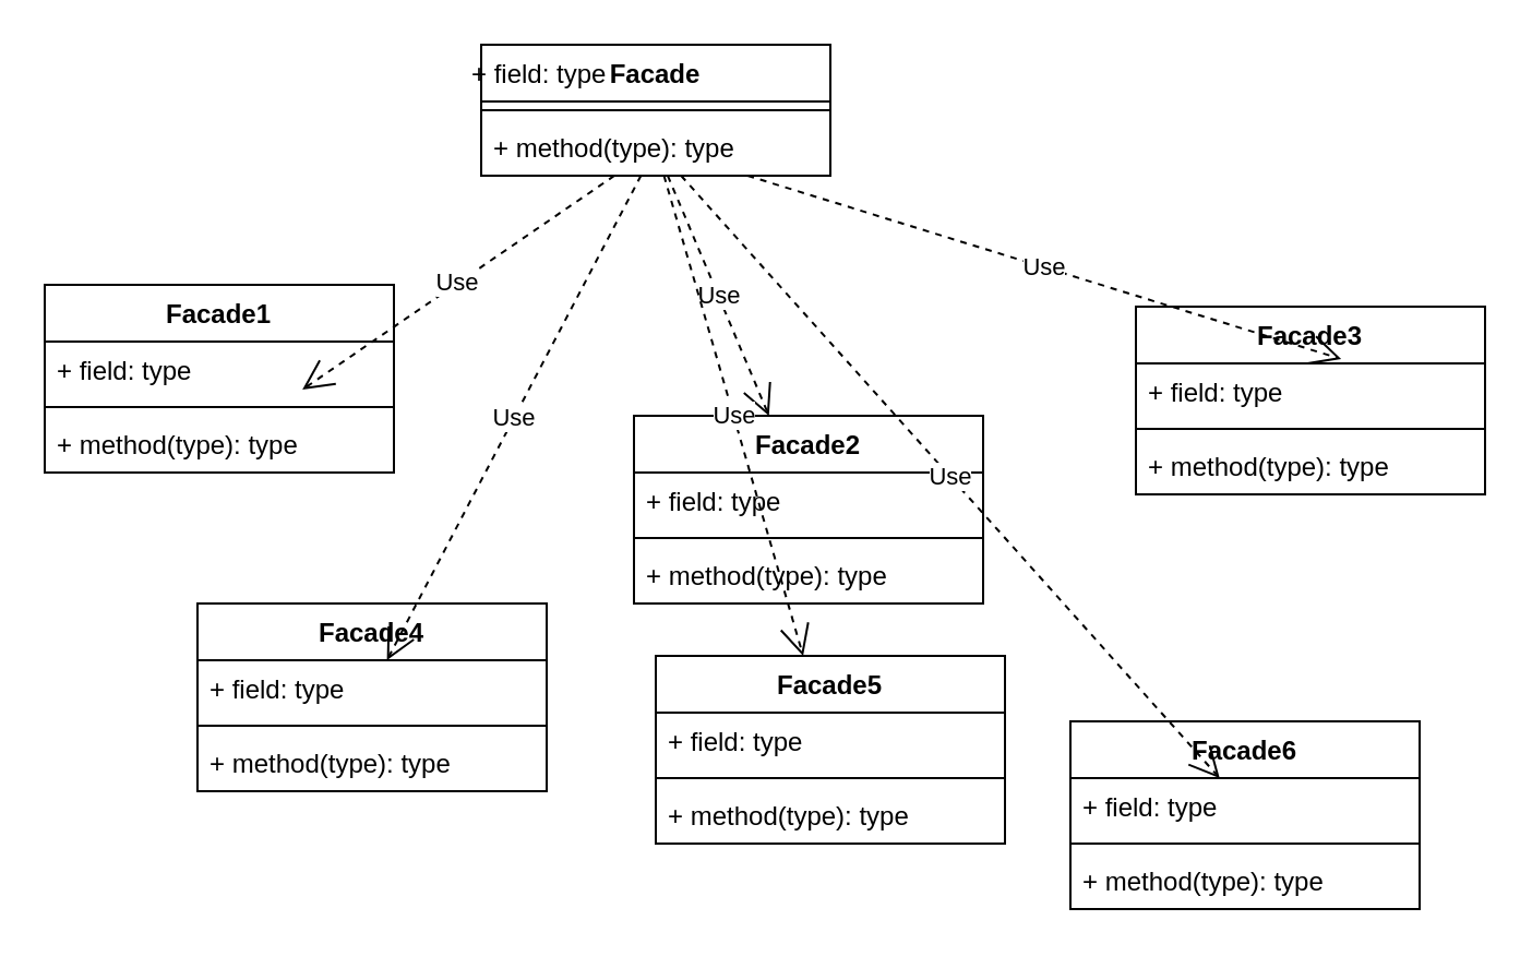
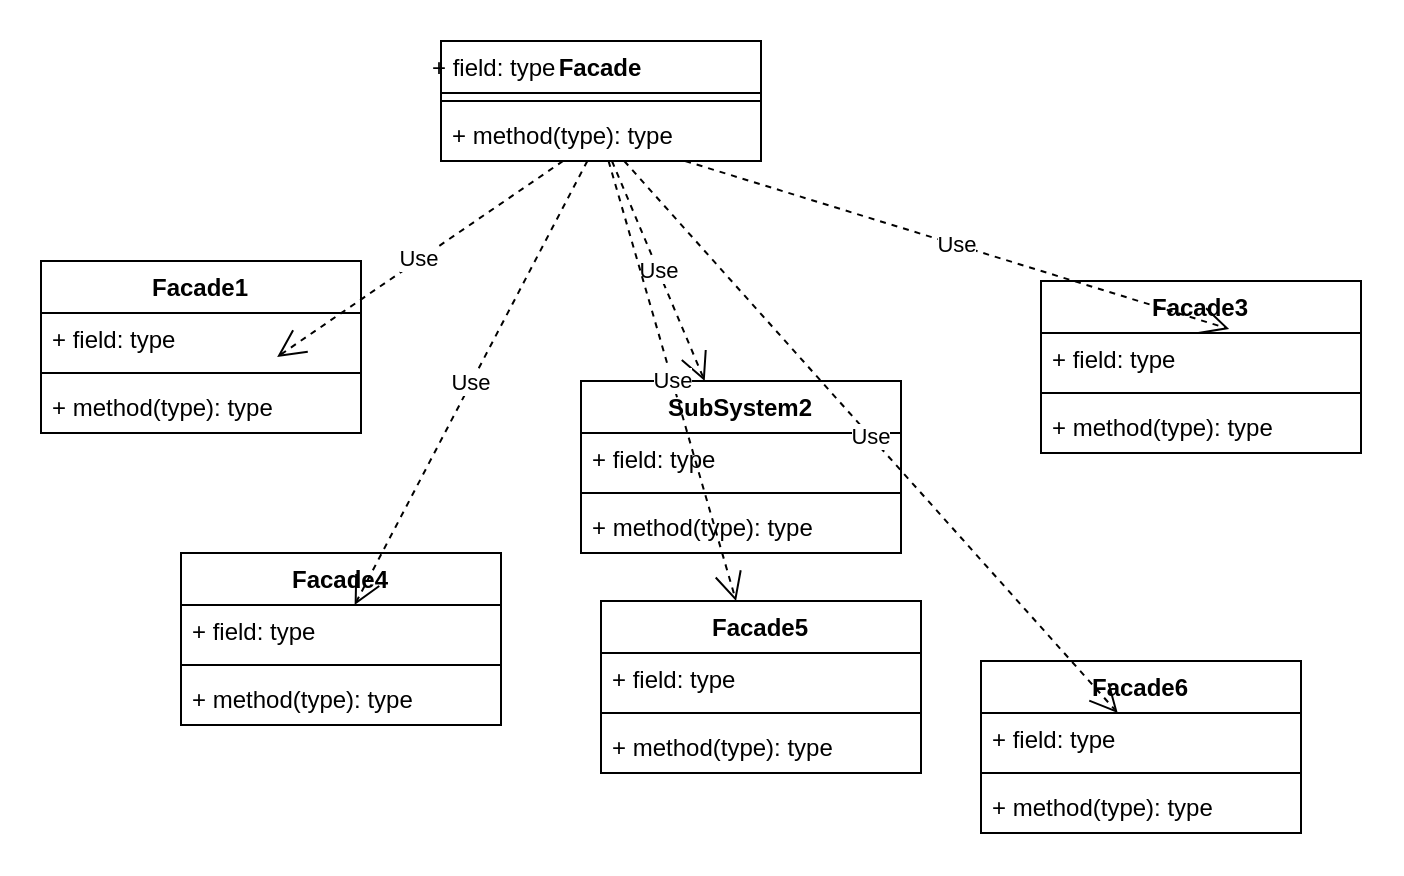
  <mxCell id="0" />
  <mxCell id="1" parent="0" />
  <mxCell id="2" value="Facade" style="swimlane;fontStyle=1;align=center;verticalAlign=top;childLayout=stackLayout;horizontal=1;startSize=26;horizontalStack=0;resizeParent=1;resizeParentMax=0;resizeLast=0;collapsible=1;marginBottom=0;whiteSpace=wrap;html=1;" vertex="1" parent="1"><mxGeometry x="220" y="20" width="160" height="60" as="geometry" /></mxCell>
  <mxCell id="3" value="" style="line;strokeWidth=1;fillColor=none;align=left;verticalAlign=middle;spacingTop=-1;spacingLeft=3;spacingRight=3;rotatable=0;labelPosition=right;points=[];portConstraint=eastwest;strokeColor=inherit;" vertex="1" parent="2"><mxGeometry y="26" width="160" height="8" as="geometry" /></mxCell>
  <mxCell id="4" value="+ method(type): type" style="text;strokeColor=none;fillColor=none;align=left;verticalAlign=top;spacingLeft=4;spacingRight=4;overflow=hidden;rotatable=0;points=[[0,0.5],[1,0.5]];portConstraint=eastwest;whiteSpace=wrap;html=1;" vertex="1" parent="2"><mxGeometry y="34" width="160" height="26" as="geometry" /></mxCell>
  <mxCell id="5" value="+ field: type" style="text;strokeColor=none;fillColor=none;align=left;verticalAlign=top;spacingLeft=4;spacingRight=4;overflow=hidden;rotatable=0;points=[[0,0.5],[1,0.5]];portConstraint=eastwest;whiteSpace=wrap;html=1;" vertex="1" parent="1"><mxGeometry x="210" y="20" width="160" height="26" as="geometry" /></mxCell>
  <mxCell id="6" value="Facade1&lt;div&gt;&lt;br&gt;&lt;/div&gt;" style="swimlane;fontStyle=1;align=center;verticalAlign=top;childLayout=stackLayout;horizontal=1;startSize=26;horizontalStack=0;resizeParent=1;resizeParentMax=0;resizeLast=0;collapsible=1;marginBottom=0;whiteSpace=wrap;html=1;" vertex="1" parent="1"><mxGeometry x="20" y="130" width="160" height="86" as="geometry" /></mxCell>
  <mxCell id="7" value="+ field: type" style="text;strokeColor=none;fillColor=none;align=left;verticalAlign=top;spacingLeft=4;spacingRight=4;overflow=hidden;rotatable=0;points=[[0,0.5],[1,0.5]];portConstraint=eastwest;whiteSpace=wrap;html=1;" vertex="1" parent="6"><mxGeometry y="26" width="160" height="26" as="geometry" /></mxCell>
  <mxCell id="8" value="" style="line;strokeWidth=1;fillColor=none;align=left;verticalAlign=middle;spacingTop=-1;spacingLeft=3;spacingRight=3;rotatable=0;labelPosition=right;points=[];portConstraint=eastwest;strokeColor=inherit;" vertex="1" parent="6"><mxGeometry y="52" width="160" height="8" as="geometry" /></mxCell>
  <mxCell id="9" value="+ method(type): type" style="text;strokeColor=none;fillColor=none;align=left;verticalAlign=top;spacingLeft=4;spacingRight=4;overflow=hidden;rotatable=0;points=[[0,0.5],[1,0.5]];portConstraint=eastwest;whiteSpace=wrap;html=1;" vertex="1" parent="6"><mxGeometry y="60" width="160" height="26" as="geometry" /></mxCell>
- <mxCell id="10" value="Facade2" style="swimlane;fontStyle=1;align=center;verticalAlign=top;childLayout=stackLayout;horizontal=1;startSize=26;horizontalStack=0;resizeParent=1;resizeParentMax=0;resizeLast=0;collapsible=1;marginBottom=0;whiteSpace=wrap;html=1;" vertex="1" parent="1"><mxGeometry x="290" y="190" width="160" height="86" as="geometry" /></mxCell>
+ <mxCell id="10" value="SubSystem2" style="swimlane;fontStyle=1;align=center;verticalAlign=top;childLayout=stackLayout;horizontal=1;startSize=26;horizontalStack=0;resizeParent=1;resizeParentMax=0;resizeLast=0;collapsible=1;marginBottom=0;whiteSpace=wrap;html=1;" vertex="1" parent="1"><mxGeometry x="290" y="190" width="160" height="86" as="geometry" /></mxCell>
  <mxCell id="11" value="+ field: type" style="text;strokeColor=none;fillColor=none;align=left;verticalAlign=top;spacingLeft=4;spacingRight=4;overflow=hidden;rotatable=0;points=[[0,0.5],[1,0.5]];portConstraint=eastwest;whiteSpace=wrap;html=1;" vertex="1" parent="10"><mxGeometry y="26" width="160" height="26" as="geometry" /></mxCell>
  <mxCell id="12" value="" style="line;strokeWidth=1;fillColor=none;align=left;verticalAlign=middle;spacingTop=-1;spacingLeft=3;spacingRight=3;rotatable=0;labelPosition=right;points=[];portConstraint=eastwest;strokeColor=inherit;" vertex="1" parent="10"><mxGeometry y="52" width="160" height="8" as="geometry" /></mxCell>
  <mxCell id="13" value="+ method(type): type" style="text;strokeColor=none;fillColor=none;align=left;verticalAlign=top;spacingLeft=4;spacingRight=4;overflow=hidden;rotatable=0;points=[[0,0.5],[1,0.5]];portConstraint=eastwest;whiteSpace=wrap;html=1;" vertex="1" parent="10"><mxGeometry y="60" width="160" height="26" as="geometry" /></mxCell>
  <mxCell id="14" value="Facade3&lt;div&gt;&lt;br&gt;&lt;/div&gt;" style="swimlane;fontStyle=1;align=center;verticalAlign=top;childLayout=stackLayout;horizontal=1;startSize=26;horizontalStack=0;resizeParent=1;resizeParentMax=0;resizeLast=0;collapsible=1;marginBottom=0;whiteSpace=wrap;html=1;" vertex="1" parent="1"><mxGeometry x="520" y="140" width="160" height="86" as="geometry" /></mxCell>
  <mxCell id="15" value="+ field: type" style="text;strokeColor=none;fillColor=none;align=left;verticalAlign=top;spacingLeft=4;spacingRight=4;overflow=hidden;rotatable=0;points=[[0,0.5],[1,0.5]];portConstraint=eastwest;whiteSpace=wrap;html=1;" vertex="1" parent="14"><mxGeometry y="26" width="160" height="26" as="geometry" /></mxCell>
  <mxCell id="16" value="" style="line;strokeWidth=1;fillColor=none;align=left;verticalAlign=middle;spacingTop=-1;spacingLeft=3;spacingRight=3;rotatable=0;labelPosition=right;points=[];portConstraint=eastwest;strokeColor=inherit;" vertex="1" parent="14"><mxGeometry y="52" width="160" height="8" as="geometry" /></mxCell>
  <mxCell id="17" value="+ method(type): type" style="text;strokeColor=none;fillColor=none;align=left;verticalAlign=top;spacingLeft=4;spacingRight=4;overflow=hidden;rotatable=0;points=[[0,0.5],[1,0.5]];portConstraint=eastwest;whiteSpace=wrap;html=1;" vertex="1" parent="14"><mxGeometry y="60" width="160" height="26" as="geometry" /></mxCell>
  <mxCell id="18" value="Facade4&lt;div&gt;&lt;br&gt;&lt;/div&gt;" style="swimlane;fontStyle=1;align=center;verticalAlign=top;childLayout=stackLayout;horizontal=1;startSize=26;horizontalStack=0;resizeParent=1;resizeParentMax=0;resizeLast=0;collapsible=1;marginBottom=0;whiteSpace=wrap;html=1;" vertex="1" parent="1"><mxGeometry x="90" y="276" width="160" height="86" as="geometry" /></mxCell>
  <mxCell id="19" value="+ field: type" style="text;strokeColor=none;fillColor=none;align=left;verticalAlign=top;spacingLeft=4;spacingRight=4;overflow=hidden;rotatable=0;points=[[0,0.5],[1,0.5]];portConstraint=eastwest;whiteSpace=wrap;html=1;" vertex="1" parent="18"><mxGeometry y="26" width="160" height="26" as="geometry" /></mxCell>
  <mxCell id="20" value="" style="line;strokeWidth=1;fillColor=none;align=left;verticalAlign=middle;spacingTop=-1;spacingLeft=3;spacingRight=3;rotatable=0;labelPosition=right;points=[];portConstraint=eastwest;strokeColor=inherit;" vertex="1" parent="18"><mxGeometry y="52" width="160" height="8" as="geometry" /></mxCell>
  <mxCell id="21" value="+ method(type): type" style="text;strokeColor=none;fillColor=none;align=left;verticalAlign=top;spacingLeft=4;spacingRight=4;overflow=hidden;rotatable=0;points=[[0,0.5],[1,0.5]];portConstraint=eastwest;whiteSpace=wrap;html=1;" vertex="1" parent="18"><mxGeometry y="60" width="160" height="26" as="geometry" /></mxCell>
  <mxCell id="22" value="Facade6&lt;div&gt;&lt;br&gt;&lt;/div&gt;" style="swimlane;fontStyle=1;align=center;verticalAlign=top;childLayout=stackLayout;horizontal=1;startSize=26;horizontalStack=0;resizeParent=1;resizeParentMax=0;resizeLast=0;collapsible=1;marginBottom=0;whiteSpace=wrap;html=1;" vertex="1" parent="1"><mxGeometry x="490" y="330" width="160" height="86" as="geometry" /></mxCell>
  <mxCell id="23" value="+ field: type" style="text;strokeColor=none;fillColor=none;align=left;verticalAlign=top;spacingLeft=4;spacingRight=4;overflow=hidden;rotatable=0;points=[[0,0.5],[1,0.5]];portConstraint=eastwest;whiteSpace=wrap;html=1;" vertex="1" parent="22"><mxGeometry y="26" width="160" height="26" as="geometry" /></mxCell>
  <mxCell id="24" value="" style="line;strokeWidth=1;fillColor=none;align=left;verticalAlign=middle;spacingTop=-1;spacingLeft=3;spacingRight=3;rotatable=0;labelPosition=right;points=[];portConstraint=eastwest;strokeColor=inherit;" vertex="1" parent="22"><mxGeometry y="52" width="160" height="8" as="geometry" /></mxCell>
  <mxCell id="25" value="+ method(type): type" style="text;strokeColor=none;fillColor=none;align=left;verticalAlign=top;spacingLeft=4;spacingRight=4;overflow=hidden;rotatable=0;points=[[0,0.5],[1,0.5]];portConstraint=eastwest;whiteSpace=wrap;html=1;" vertex="1" parent="22"><mxGeometry y="60" width="160" height="26" as="geometry" /></mxCell>
  <mxCell id="26" value="Facade5&lt;div&gt;&lt;br&gt;&lt;/div&gt;" style="swimlane;fontStyle=1;align=center;verticalAlign=top;childLayout=stackLayout;horizontal=1;startSize=26;horizontalStack=0;resizeParent=1;resizeParentMax=0;resizeLast=0;collapsible=1;marginBottom=0;whiteSpace=wrap;html=1;" vertex="1" parent="1"><mxGeometry x="300" y="300" width="160" height="86" as="geometry" /></mxCell>
  <mxCell id="27" value="+ field: type" style="text;strokeColor=none;fillColor=none;align=left;verticalAlign=top;spacingLeft=4;spacingRight=4;overflow=hidden;rotatable=0;points=[[0,0.5],[1,0.5]];portConstraint=eastwest;whiteSpace=wrap;html=1;" vertex="1" parent="26"><mxGeometry y="26" width="160" height="26" as="geometry" /></mxCell>
  <mxCell id="28" value="" style="line;strokeWidth=1;fillColor=none;align=left;verticalAlign=middle;spacingTop=-1;spacingLeft=3;spacingRight=3;rotatable=0;labelPosition=right;points=[];portConstraint=eastwest;strokeColor=inherit;" vertex="1" parent="26"><mxGeometry y="52" width="160" height="8" as="geometry" /></mxCell>
  <mxCell id="29" value="+ method(type): type" style="text;strokeColor=none;fillColor=none;align=left;verticalAlign=top;spacingLeft=4;spacingRight=4;overflow=hidden;rotatable=0;points=[[0,0.5],[1,0.5]];portConstraint=eastwest;whiteSpace=wrap;html=1;" vertex="1" parent="26"><mxGeometry y="60" width="160" height="26" as="geometry" /></mxCell>
  <mxCell id="30" value="Use" style="endArrow=open;endSize=12;dashed=1;html=1;rounded=0;entryX=0.738;entryY=0.846;entryDx=0;entryDy=0;entryPerimeter=0;" edge="1" parent="1" source="4" target="7"><mxGeometry width="160" relative="1" as="geometry"><mxPoint x="260" y="250" as="sourcePoint" /><mxPoint x="420" y="250" as="targetPoint" /></mxGeometry></mxCell>
  <mxCell id="31" value="Use" style="endArrow=open;endSize=12;dashed=1;html=1;rounded=0;" edge="1" parent="1" source="4" target="10"><mxGeometry width="160" relative="1" as="geometry"><mxPoint x="260" y="250" as="sourcePoint" /><mxPoint x="420" y="250" as="targetPoint" /></mxGeometry></mxCell>
  <mxCell id="32" value="Use" style="endArrow=open;endSize=12;dashed=1;html=1;rounded=0;entryX=0.588;entryY=-0.077;entryDx=0;entryDy=0;entryPerimeter=0;" edge="1" parent="1" source="4" target="15"><mxGeometry width="160" relative="1" as="geometry"><mxPoint x="260" y="250" as="sourcePoint" /><mxPoint x="420" y="250" as="targetPoint" /></mxGeometry></mxCell>
  <mxCell id="33" value="Use" style="endArrow=open;endSize=12;dashed=1;html=1;rounded=0;" edge="1" parent="1" source="4" target="19"><mxGeometry width="160" relative="1" as="geometry"><mxPoint x="260" y="250" as="sourcePoint" /><mxPoint x="420" y="250" as="targetPoint" /></mxGeometry></mxCell>
  <mxCell id="34" value="Use" style="endArrow=open;endSize=12;dashed=1;html=1;rounded=0;" edge="1" parent="1" source="4" target="26"><mxGeometry width="160" relative="1" as="geometry"><mxPoint x="260" y="250" as="sourcePoint" /><mxPoint x="420" y="250" as="targetPoint" /></mxGeometry></mxCell>
  <mxCell id="35" value="Use" style="endArrow=open;endSize=12;dashed=1;html=1;rounded=0;" edge="1" parent="1" source="4" target="23"><mxGeometry width="160" relative="1" as="geometry"><mxPoint x="260" y="250" as="sourcePoint" /><mxPoint x="420" y="250" as="targetPoint" /></mxGeometry></mxCell>
